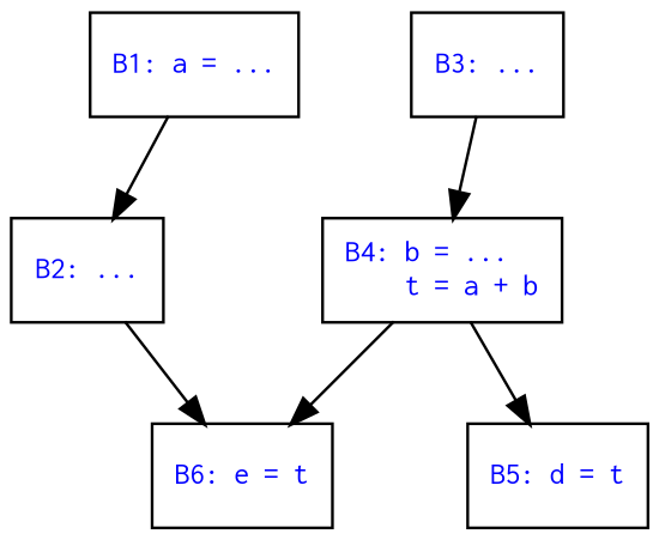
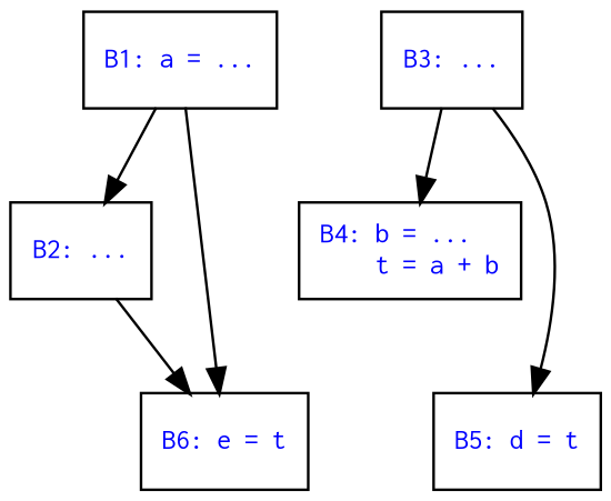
  digraph {
    node [fontcolor=blue fontname=Courier fontsize=11 shape=record]
    n1 [label="B1: a = ..."]
    n2 [label="B2: ..."]
    n3 [label="B6: e = t"]
    n4 [label="B3: ..."]
    n5 [label="B4: b = ...  \l\    t = a + b"]
    n6 [label="B5: d = t"]
    n1 -> n2
    n2 -> n3
    n4 -> n5
-   n5 -> n3
-   n5 -> n6
+   n1 -> n3
+   n4 -> n6
  }
